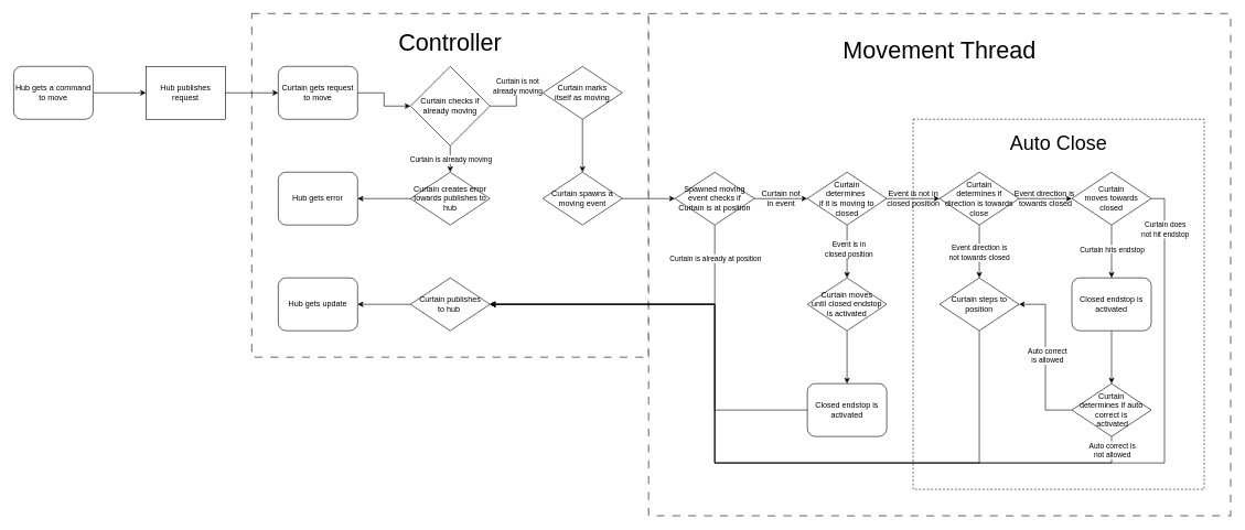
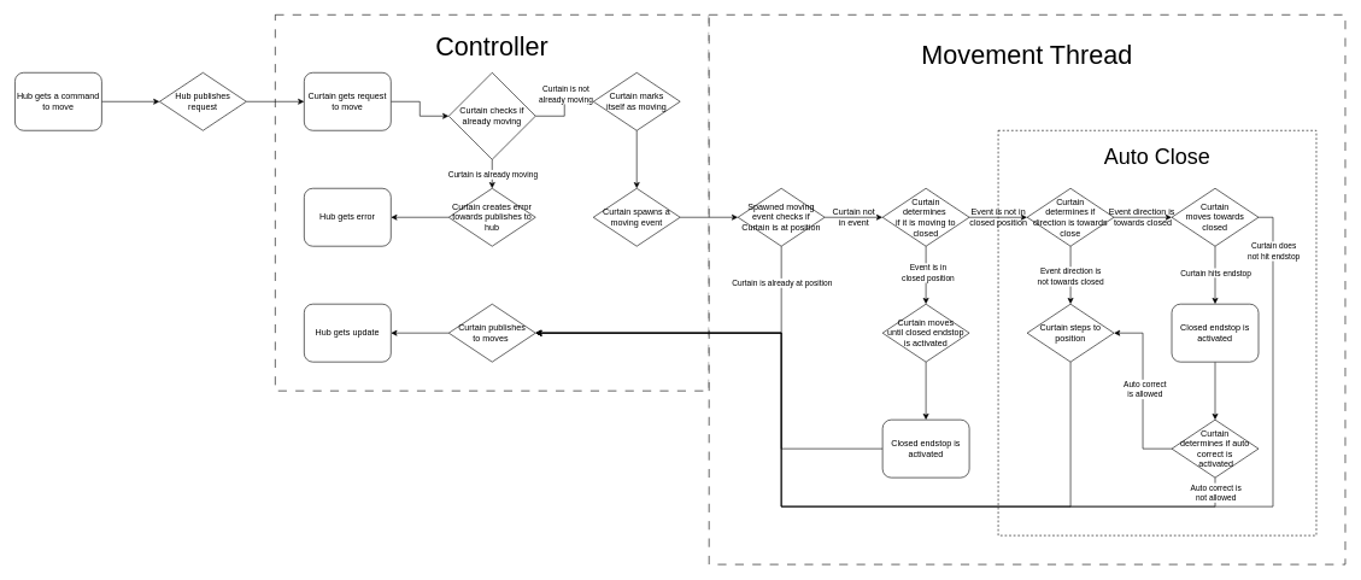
  <mxCell id="0" />
  <mxCell id="1" parent="0" />
  <mxCell id="2" value="&lt;font style=&quot;font-size: 36px;&quot;&gt;Controller&lt;br&gt;&lt;br&gt;&lt;br&gt;&lt;br&gt;&lt;br&gt;&lt;br&gt;&lt;br&gt;&lt;br&gt;&lt;br&gt;&lt;br&gt;&lt;br&gt;&lt;/font&gt;" style="rounded=0;whiteSpace=wrap;html=1;dashed=1;dashPattern=12 12;" vertex="1" parent="1"><mxGeometry x="380" width="600" height="520" as="geometry" y="20" /></mxCell>
  <mxCell id="3" value="&lt;font style=&quot;font-size: 36px;&quot;&gt;Movement Thread&lt;br&gt;&lt;br&gt;&lt;br&gt;&lt;br&gt;&lt;br&gt;&lt;br&gt;&lt;br&gt;&lt;br&gt;&lt;br&gt;&lt;br&gt;&lt;br&gt;&lt;br&gt;&lt;br&gt;&lt;br&gt;&lt;br&gt;&lt;br&gt;&lt;/font&gt;" style="rounded=0;whiteSpace=wrap;html=1;dashed=1;dashPattern=12 12;" vertex="1" parent="1"><mxGeometry x="980" width="880" height="760" as="geometry" y="20" /></mxCell>
  <mxCell id="4" value="&lt;font style=&quot;font-size: 30px;&quot;&gt;Auto Close&lt;br&gt;&lt;/font&gt;&lt;br&gt;&lt;br&gt;&lt;br&gt;&lt;br&gt;&lt;br&gt;&lt;br&gt;&lt;br&gt;&lt;br&gt;&lt;br&gt;&lt;br&gt;&lt;br&gt;&lt;br&gt;&lt;br&gt;&lt;br&gt;&lt;br&gt;&lt;br&gt;&lt;br&gt;&lt;br&gt;&lt;br&gt;&lt;br&gt;&lt;br&gt;&lt;br&gt;&lt;br&gt;&lt;br&gt;&lt;br&gt;&lt;br&gt;&lt;br&gt;&lt;br&gt;&lt;br&gt;&lt;br&gt;&lt;br&gt;&lt;br&gt;&lt;br&gt;&lt;br&gt;" style="rounded=0;whiteSpace=wrap;html=1;dashed=1;labelPosition=center;verticalLabelPosition=middle;align=center;verticalAlign=middle;" vertex="1" parent="1"><mxGeometry x="1380" y="180" width="440" height="560" as="geometry" /></mxCell>
  <mxCell id="5" style="edgeStyle=orthogonalEdgeStyle;rounded=0;orthogonalLoop=1;jettySize=auto;html=1;exitX=1;exitY=0.5;exitDx=0;exitDy=0;entryX=0;entryY=0.5;entryDx=0;entryDy=0;" parent="1" source="6" target="8" edge="1"><mxGeometry relative="1" as="geometry" /></mxCell>
  <mxCell id="6" value="Hub gets a command to move" style="rounded=1;whiteSpace=wrap;html=1;" parent="1" vertex="1"><mxGeometry x="20" y="100" width="120" height="80" as="geometry" /></mxCell>
  <mxCell id="7" style="edgeStyle=orthogonalEdgeStyle;rounded=0;orthogonalLoop=1;jettySize=auto;html=1;exitX=1;exitY=0.5;exitDx=0;exitDy=0;entryX=0;entryY=0.5;entryDx=0;entryDy=0;" parent="1" source="8" target="10" edge="1"><mxGeometry relative="1" as="geometry" /></mxCell>
- <mxCell id="8" value="Hub publishes request" style="whiteSpace=wrap;html=1;rounded=0;" parent="1" vertex="1"><mxGeometry x="220" y="100" width="120" height="80" as="geometry" /></mxCell>
+ <mxCell id="8" value="Hub publishes request" style="rhombus;whiteSpace=wrap;html=1;" parent="1" vertex="1"><mxGeometry x="220" y="100" width="120" height="80" as="geometry" /></mxCell>
  <mxCell id="9" style="edgeStyle=orthogonalEdgeStyle;rounded=0;orthogonalLoop=1;jettySize=auto;html=1;exitX=1;exitY=0.5;exitDx=0;exitDy=0;entryX=0;entryY=0.5;entryDx=0;entryDy=0;" parent="1" source="10" target="15" edge="1"><mxGeometry relative="1" as="geometry" /></mxCell>
  <mxCell id="10" value="Curtain gets request to move" style="rounded=1;whiteSpace=wrap;html=1;" parent="1" vertex="1"><mxGeometry x="420" y="100" width="120" height="80" as="geometry" /></mxCell>
  <mxCell id="11" style="edgeStyle=orthogonalEdgeStyle;rounded=0;orthogonalLoop=1;jettySize=auto;html=1;exitX=0.5;exitY=1;exitDx=0;exitDy=0;entryX=0.5;entryY=0;entryDx=0;entryDy=0;" parent="1" source="15" target="18" edge="1"><mxGeometry relative="1" as="geometry" /></mxCell>
  <mxCell id="12" value="Curtain is already moving" style="edgeLabel;html=1;align=center;verticalAlign=middle;resizable=0;points=[];" parent="11" vertex="1" connectable="0"><mxGeometry relative="1" as="geometry"><mxPoint as="offset" /></mxGeometry></mxCell>
  <mxCell id="13" style="edgeStyle=orthogonalEdgeStyle;rounded=0;orthogonalLoop=1;jettySize=auto;html=1;exitX=1;exitY=0.5;exitDx=0;exitDy=0;entryX=0;entryY=0.5;entryDx=0;entryDy=0;" parent="1" source="15" target="20" edge="1"><mxGeometry relative="1" as="geometry" /></mxCell>
  <mxCell id="14" value="Curtain is not&lt;br&gt;already moving" style="edgeLabel;html=1;align=center;verticalAlign=middle;resizable=0;points=[];" parent="13" vertex="1" connectable="0"><mxGeometry y="-1" relative="1" as="geometry"><mxPoint y="-21" as="offset" /></mxGeometry></mxCell>
  <mxCell id="15" value="Curtain checks if already moving" style="rhombus;whiteSpace=wrap;html=1;" parent="1" vertex="1"><mxGeometry x="620" y="100" width="120" height="120" as="geometry" /></mxCell>
  <mxCell id="16" value="Hub gets error" style="rounded=1;whiteSpace=wrap;html=1;" parent="1" vertex="1"><mxGeometry x="420" y="260" width="120" height="80" as="geometry" /></mxCell>
  <mxCell id="17" style="edgeStyle=orthogonalEdgeStyle;rounded=0;orthogonalLoop=1;jettySize=auto;html=1;exitX=0;exitY=0.5;exitDx=0;exitDy=0;entryX=1;entryY=0.5;entryDx=0;entryDy=0;" parent="1" source="18" target="16" edge="1"><mxGeometry relative="1" as="geometry" /></mxCell>
  <mxCell id="18" value="Curtain creates error towards publishes to hub" style="rhombus;whiteSpace=wrap;html=1;" parent="1" vertex="1"><mxGeometry x="620" y="260" width="120" height="80" as="geometry" /></mxCell>
  <mxCell id="19" style="edgeStyle=orthogonalEdgeStyle;rounded=0;orthogonalLoop=1;jettySize=auto;html=1;exitX=0.5;exitY=1;exitDx=0;exitDy=0;entryX=0.5;entryY=0;entryDx=0;entryDy=0;" parent="1" source="20" target="22" edge="1"><mxGeometry relative="1" as="geometry" /></mxCell>
  <mxCell id="20" value="Curtain marks &lt;br&gt;itself as moving" style="rhombus;whiteSpace=wrap;html=1;" parent="1" vertex="1"><mxGeometry x="820" y="100" width="120" height="80" as="geometry" /></mxCell>
  <mxCell id="21" style="edgeStyle=orthogonalEdgeStyle;rounded=0;orthogonalLoop=1;jettySize=auto;html=1;exitX=1;exitY=0.5;exitDx=0;exitDy=0;entryX=0;entryY=0.5;entryDx=0;entryDy=0;" parent="1" source="22" target="29" edge="1"><mxGeometry relative="1" as="geometry" /></mxCell>
  <mxCell id="22" value="Curtain spawns a moving event" style="rhombus;whiteSpace=wrap;html=1;" parent="1" vertex="1"><mxGeometry x="820" y="260" width="120" height="80" as="geometry" /></mxCell>
  <mxCell id="23" style="edgeStyle=orthogonalEdgeStyle;rounded=0;orthogonalLoop=1;jettySize=auto;html=1;exitX=0;exitY=0.5;exitDx=0;exitDy=0;entryX=1;entryY=0.5;entryDx=0;entryDy=0;" parent="1" source="24" target="25" edge="1"><mxGeometry relative="1" as="geometry" /></mxCell>
- <mxCell id="24" value="Curtain publishes&lt;br&gt;to hub&amp;nbsp;" style="rhombus;whiteSpace=wrap;html=1;" parent="1" vertex="1"><mxGeometry x="620" y="420" width="120" height="80" as="geometry" /></mxCell>
+ <mxCell id="24" value="Curtain publishes&lt;br&gt;to moves&amp;nbsp;" style="rhombus;whiteSpace=wrap;html=1;" parent="1" vertex="1"><mxGeometry x="620" y="420" width="120" height="80" as="geometry" /></mxCell>
  <mxCell id="25" value="Hub gets update" style="rounded=1;whiteSpace=wrap;html=1;" parent="1" vertex="1"><mxGeometry x="420" y="420" width="120" height="80" as="geometry" /></mxCell>
  <mxCell id="26" style="edgeStyle=orthogonalEdgeStyle;rounded=0;orthogonalLoop=1;jettySize=auto;html=1;exitX=0.5;exitY=1;exitDx=0;exitDy=0;entryX=1;entryY=0.5;entryDx=0;entryDy=0;" parent="1" source="29" target="24" edge="1"><mxGeometry relative="1" as="geometry" /></mxCell>
  <mxCell id="27" value="Curtain is already at position" style="edgeLabel;html=1;align=center;verticalAlign=middle;resizable=0;points=[];" parent="26" vertex="1" connectable="0"><mxGeometry x="-0.565" relative="1" as="geometry"><mxPoint y="-50" as="offset" /></mxGeometry></mxCell>
  <mxCell id="28" style="edgeStyle=orthogonalEdgeStyle;rounded=0;orthogonalLoop=1;jettySize=auto;html=1;exitX=1;exitY=0.5;exitDx=0;exitDy=0;entryX=0;entryY=0.5;entryDx=0;entryDy=0;" parent="1" source="29" target="33" edge="1"><mxGeometry relative="1" as="geometry" /></mxCell>
  <mxCell id="29" value="Spawned moving event checks if Curtain is at position" style="rhombus;whiteSpace=wrap;html=1;" parent="1" vertex="1"><mxGeometry x="1020" y="260" width="120" height="80" as="geometry" /></mxCell>
  <mxCell id="30" style="edgeStyle=orthogonalEdgeStyle;rounded=0;orthogonalLoop=1;jettySize=auto;html=1;exitX=0.5;exitY=1;exitDx=0;exitDy=0;entryX=0.5;entryY=0;entryDx=0;entryDy=0;" parent="1" source="33" target="35" edge="1"><mxGeometry relative="1" as="geometry" /></mxCell>
  <mxCell id="31" value="Event is in &lt;br&gt;closed position" style="edgeLabel;html=1;align=center;verticalAlign=middle;resizable=0;points=[];" parent="30" vertex="1" connectable="0"><mxGeometry x="-0.1" y="2" relative="1" as="geometry"><mxPoint as="offset" /></mxGeometry></mxCell>
  <mxCell id="32" style="edgeStyle=orthogonalEdgeStyle;rounded=0;orthogonalLoop=1;jettySize=auto;html=1;exitX=1;exitY=0.5;exitDx=0;exitDy=0;entryX=0;entryY=0.5;entryDx=0;entryDy=0;" parent="1" source="33" target="39" edge="1"><mxGeometry relative="1" as="geometry" /></mxCell>
  <mxCell id="33" value="Curtain &lt;br&gt;determines&amp;nbsp;&lt;br&gt;if it is moving to closed" style="rhombus;whiteSpace=wrap;html=1;" parent="1" vertex="1"><mxGeometry x="1220" y="260" width="120" height="80" as="geometry" /></mxCell>
  <mxCell id="34" style="edgeStyle=orthogonalEdgeStyle;rounded=0;orthogonalLoop=1;jettySize=auto;html=1;exitX=0.5;exitY=1;exitDx=0;exitDy=0;entryX=0.5;entryY=0;entryDx=0;entryDy=0;" parent="1" source="35" target="54" edge="1"><mxGeometry relative="1" as="geometry" /></mxCell>
  <mxCell id="35" value="Curtain moves &lt;br&gt;until closed endstop is activated" style="rhombus;whiteSpace=wrap;html=1;" parent="1" vertex="1"><mxGeometry x="1220" y="420" width="120" height="80" as="geometry" /></mxCell>
  <mxCell id="36" style="edgeStyle=orthogonalEdgeStyle;rounded=0;orthogonalLoop=1;jettySize=auto;html=1;exitX=0.5;exitY=1;exitDx=0;exitDy=0;" parent="1" source="39" target="51" edge="1"><mxGeometry relative="1" as="geometry" /></mxCell>
  <mxCell id="37" value="Event direction is &lt;br&gt;not&amp;nbsp;towards closed" style="edgeLabel;html=1;align=center;verticalAlign=middle;resizable=0;points=[];" parent="36" vertex="1" connectable="0"><mxGeometry x="0.013" y="-1" relative="1" as="geometry"><mxPoint as="offset" /></mxGeometry></mxCell>
  <mxCell id="38" style="edgeStyle=orthogonalEdgeStyle;rounded=0;orthogonalLoop=1;jettySize=auto;html=1;exitX=1;exitY=0.5;exitDx=0;exitDy=0;" parent="1" source="39" target="44" edge="1"><mxGeometry relative="1" as="geometry" /></mxCell>
  <mxCell id="39" value="Curtain &lt;br&gt;determines&amp;nbsp;if&lt;br&gt;direction is towards close" style="rhombus;whiteSpace=wrap;html=1;" parent="1" vertex="1"><mxGeometry x="1420" y="260" width="120" height="80" as="geometry" /></mxCell>
  <mxCell id="40" style="edgeStyle=orthogonalEdgeStyle;rounded=0;orthogonalLoop=1;jettySize=auto;html=1;exitX=0.5;exitY=1;exitDx=0;exitDy=0;entryX=0.5;entryY=0;entryDx=0;entryDy=0;" parent="1" source="44" target="56" edge="1"><mxGeometry relative="1" as="geometry" /></mxCell>
  <mxCell id="41" value="Curtain hits endstop" style="edgeLabel;html=1;align=center;verticalAlign=middle;resizable=0;points=[];" vertex="1" connectable="0" parent="40"><mxGeometry x="-0.1" relative="1" as="geometry"><mxPoint as="offset" /></mxGeometry></mxCell>
  <mxCell id="42" style="edgeStyle=orthogonalEdgeStyle;rounded=0;orthogonalLoop=1;jettySize=auto;html=1;exitX=1;exitY=0.5;exitDx=0;exitDy=0;entryX=1;entryY=0.5;entryDx=0;entryDy=0;" parent="1" source="44" target="24" edge="1"><mxGeometry relative="1" as="geometry"><Array as="points"><mxPoint x="1760" y="300" /><mxPoint x="1760" y="700" /><mxPoint x="1080" y="700" /><mxPoint x="1080" y="460" /></Array></mxGeometry></mxCell>
  <mxCell id="43" value="Curtain does&lt;br&gt;not hit endstop" style="edgeLabel;html=1;align=center;verticalAlign=middle;resizable=0;points=[];" vertex="1" connectable="0" parent="42"><mxGeometry x="-0.922" relative="1" as="geometry"><mxPoint as="offset" /></mxGeometry></mxCell>
  <mxCell id="44" value="Curtain &lt;br&gt;moves towards closed" style="rhombus;whiteSpace=wrap;html=1;" parent="1" vertex="1"><mxGeometry x="1620" y="260" width="120" height="80" as="geometry" /></mxCell>
  <mxCell id="45" style="edgeStyle=orthogonalEdgeStyle;rounded=0;orthogonalLoop=1;jettySize=auto;html=1;exitX=0;exitY=0.5;exitDx=0;exitDy=0;entryX=1;entryY=0.5;entryDx=0;entryDy=0;" parent="1" source="49" target="51" edge="1"><mxGeometry relative="1" as="geometry"><mxPoint x="1560" y="510" as="targetPoint" /></mxGeometry></mxCell>
  <mxCell id="46" value="Auto correct&lt;br&gt;is allowed" style="edgeLabel;html=1;align=center;verticalAlign=middle;resizable=0;points=[];" vertex="1" connectable="0" parent="45"><mxGeometry x="0.025" y="-2" relative="1" as="geometry"><mxPoint as="offset" /></mxGeometry></mxCell>
  <mxCell id="47" style="edgeStyle=orthogonalEdgeStyle;rounded=0;orthogonalLoop=1;jettySize=auto;html=1;exitX=0.5;exitY=1;exitDx=0;exitDy=0;entryX=1;entryY=0.5;entryDx=0;entryDy=0;" parent="1" source="49" target="24" edge="1"><mxGeometry relative="1" as="geometry"><Array as="points"><mxPoint x="1680" y="700" /><mxPoint x="1080" y="700" /><mxPoint x="1080" y="460" /></Array></mxGeometry></mxCell>
  <mxCell id="48" value="Auto correct is&lt;br&gt;not allowed" style="edgeLabel;html=1;align=center;verticalAlign=middle;resizable=0;points=[];" vertex="1" connectable="0" parent="47"><mxGeometry x="-0.954" relative="1" as="geometry"><mxPoint y="-8" as="offset" /></mxGeometry></mxCell>
  <mxCell id="49" value="Curtain &lt;br&gt;determines&amp;nbsp;if auto correct is&lt;br&gt;&amp;nbsp;activated" style="rhombus;whiteSpace=wrap;html=1;" parent="1" vertex="1"><mxGeometry x="1620" y="580" width="120" height="80" as="geometry" /></mxCell>
  <mxCell id="50" style="edgeStyle=orthogonalEdgeStyle;rounded=0;orthogonalLoop=1;jettySize=auto;html=1;exitX=0.5;exitY=1;exitDx=0;exitDy=0;entryX=1;entryY=0.5;entryDx=0;entryDy=0;" parent="1" source="51" target="24" edge="1"><mxGeometry relative="1" as="geometry"><Array as="points"><mxPoint x="1480" y="700" /><mxPoint x="1080" y="700" /><mxPoint x="1080" y="460" /></Array></mxGeometry></mxCell>
  <mxCell id="51" value="Curtain steps to position" style="rhombus;whiteSpace=wrap;html=1;" parent="1" vertex="1"><mxGeometry x="1420" y="420" width="120" height="80" as="geometry" /></mxCell>
  <mxCell id="52" value="Event is not in&lt;br&gt;closed position" style="text;html=1;align=center;verticalAlign=middle;resizable=0;points=[];autosize=1;strokeColor=none;fillColor=none;" parent="1" vertex="1"><mxGeometry x="1330" y="280" width="100" height="40" as="geometry" /></mxCell>
  <mxCell id="53" style="edgeStyle=orthogonalEdgeStyle;rounded=0;orthogonalLoop=1;jettySize=auto;html=1;exitX=0;exitY=0.5;exitDx=0;exitDy=0;entryX=1;entryY=0.5;entryDx=0;entryDy=0;" parent="1" source="54" target="24" edge="1"><mxGeometry relative="1" as="geometry"><Array as="points"><mxPoint x="1080" y="620" /><mxPoint x="1080" y="460" /></Array></mxGeometry></mxCell>
  <mxCell id="54" value="Closed endstop is activated" style="rounded=1;whiteSpace=wrap;html=1;" parent="1" vertex="1"><mxGeometry x="1220" y="580" width="120" height="80" as="geometry" /></mxCell>
  <mxCell id="55" style="edgeStyle=orthogonalEdgeStyle;rounded=0;orthogonalLoop=1;jettySize=auto;html=1;exitX=0.5;exitY=1;exitDx=0;exitDy=0;entryX=0.5;entryY=0;entryDx=0;entryDy=0;" parent="1" source="56" target="49" edge="1"><mxGeometry relative="1" as="geometry" /></mxCell>
  <mxCell id="56" value="Closed endstop is activated" style="rounded=1;whiteSpace=wrap;html=1;" parent="1" vertex="1"><mxGeometry x="1620" y="420" width="120" height="80" as="geometry" /></mxCell>
  <mxCell id="57" value="Event direction is&amp;nbsp;&lt;br&gt;towards closed" style="text;html=1;align=center;verticalAlign=middle;resizable=0;points=[];autosize=1;strokeColor=none;fillColor=none;" parent="1" vertex="1"><mxGeometry x="1520" y="280" width="120" height="40" as="geometry" /></mxCell>
  <mxCell id="58" value="Curtain not&lt;br&gt;in event" style="text;html=1;align=center;verticalAlign=middle;resizable=0;points=[];autosize=1;strokeColor=none;fillColor=none;" vertex="1" parent="1"><mxGeometry x="1140" y="280" width="80" height="40" as="geometry" /></mxCell>
